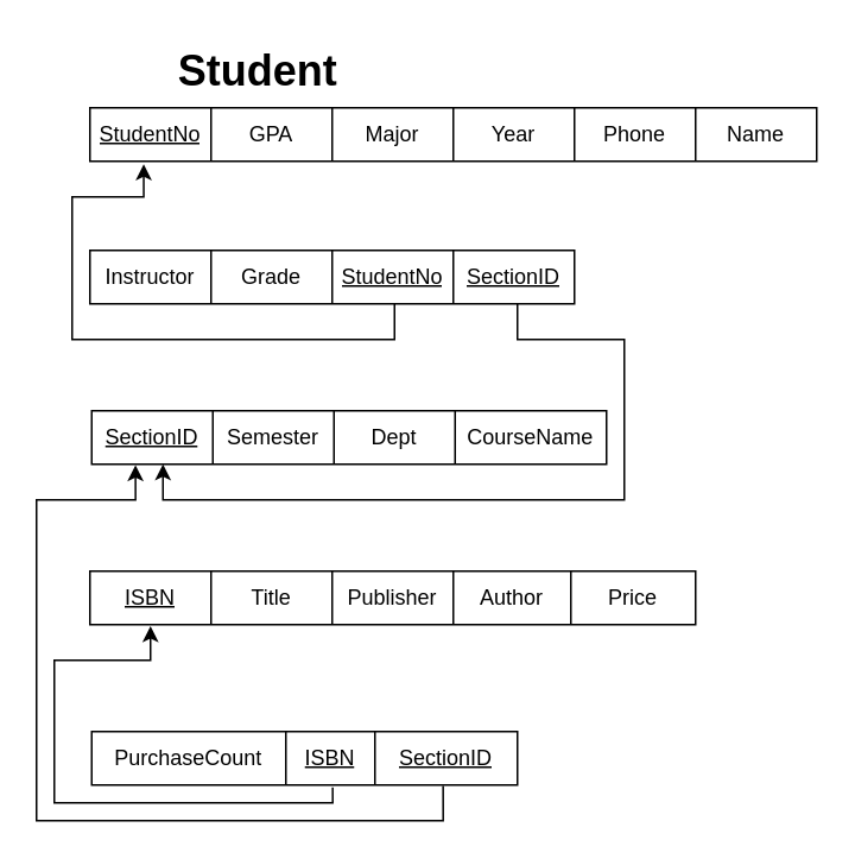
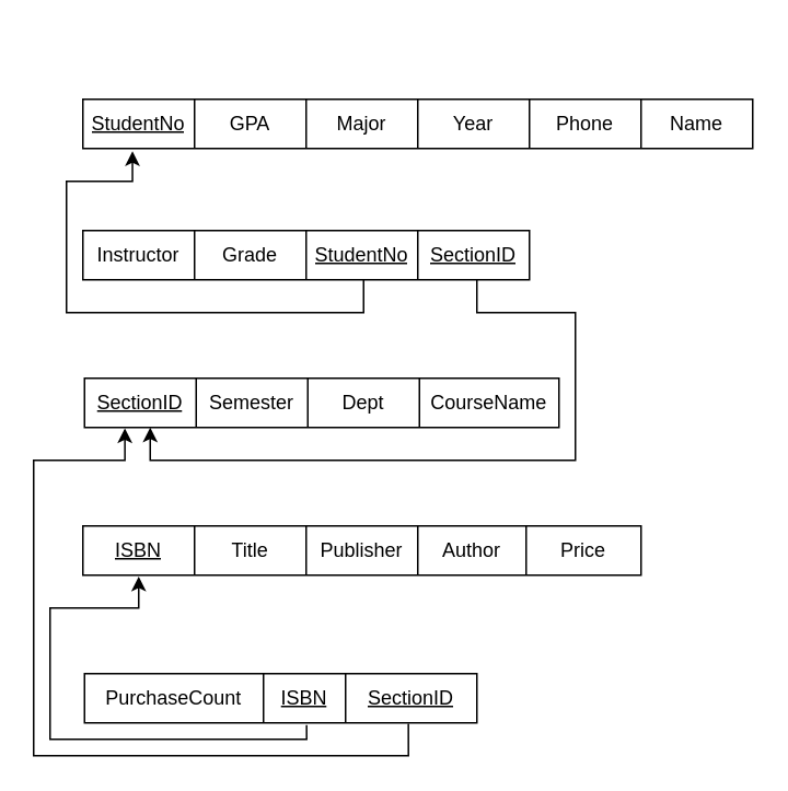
  <mxCell id="0" />
  <mxCell id="1" parent="0" />
  <mxCell id="2" value="" style="shape=table;html=1;whiteSpace=wrap;startSize=0;container=1;collapsible=0;childLayout=tableLayout;" vertex="1" parent="1"><mxGeometry x="50" y="140" width="272" height="30" as="geometry" /></mxCell>
  <mxCell id="3" value="" style="shape=tableRow;horizontal=0;startSize=0;swimlaneHead=0;swimlaneBody=0;top=0;left=0;bottom=0;right=0;collapsible=0;dropTarget=0;fillColor=none;points=[[0,0.5],[1,0.5]];portConstraint=eastwest;" vertex="1" parent="2"><mxGeometry width="272" height="30" as="geometry" /></mxCell>
  <mxCell id="4" value="Instructor" style="shape=partialRectangle;html=1;whiteSpace=wrap;connectable=0;fillColor=none;top=0;left=0;bottom=0;right=0;overflow=hidden;" vertex="1" parent="3"><mxGeometry width="68" height="30" as="geometry"><mxRectangle width="68" height="30" as="alternateBounds" /></mxGeometry></mxCell>
  <mxCell id="5" value="Grade" style="shape=partialRectangle;html=1;whiteSpace=wrap;connectable=0;fillColor=none;top=0;left=0;bottom=0;right=0;overflow=hidden;" vertex="1" parent="3"><mxGeometry x="68" width="68" height="30" as="geometry"><mxRectangle width="68" height="30" as="alternateBounds" /></mxGeometry></mxCell>
  <mxCell id="6" value="&lt;u&gt;StudentNo&lt;/u&gt;" style="shape=partialRectangle;html=1;whiteSpace=wrap;connectable=0;fillColor=none;top=0;left=0;bottom=0;right=0;overflow=hidden;" vertex="1" parent="3"><mxGeometry x="136" width="68" height="30" as="geometry"><mxRectangle width="68" height="30" as="alternateBounds" /></mxGeometry></mxCell>
  <mxCell id="7" value="&lt;u&gt;SectionID&lt;/u&gt;" style="shape=partialRectangle;html=1;whiteSpace=wrap;connectable=0;fillColor=none;top=0;left=0;bottom=0;right=0;overflow=hidden;" vertex="1" parent="3"><mxGeometry x="204" width="68" height="30" as="geometry"><mxRectangle width="68" height="30" as="alternateBounds" /></mxGeometry></mxCell>
  <mxCell id="8" value="" style="shape=table;html=1;whiteSpace=wrap;startSize=0;container=1;collapsible=0;childLayout=tableLayout;" vertex="1" parent="1"><mxGeometry x="51" y="230" width="289" height="30" as="geometry" /></mxCell>
  <mxCell id="9" value="" style="shape=tableRow;horizontal=0;startSize=0;swimlaneHead=0;swimlaneBody=0;top=0;left=0;bottom=0;right=0;collapsible=0;dropTarget=0;fillColor=none;points=[[0,0.5],[1,0.5]];portConstraint=eastwest;" vertex="1" parent="8"><mxGeometry width="289" height="30" as="geometry" /></mxCell>
  <mxCell id="10" value="&lt;u&gt;SectionID&lt;/u&gt;" style="shape=partialRectangle;html=1;whiteSpace=wrap;connectable=0;fillColor=none;top=0;left=0;bottom=0;right=0;overflow=hidden;" vertex="1" parent="9"><mxGeometry width="68" height="30" as="geometry"><mxRectangle width="68" height="30" as="alternateBounds" /></mxGeometry></mxCell>
  <mxCell id="11" value="Semester" style="shape=partialRectangle;html=1;whiteSpace=wrap;connectable=0;fillColor=none;top=0;left=0;bottom=0;right=0;overflow=hidden;" vertex="1" parent="9"><mxGeometry x="68" width="68" height="30" as="geometry"><mxRectangle width="68" height="30" as="alternateBounds" /></mxGeometry></mxCell>
  <mxCell id="12" value="Dept" style="shape=partialRectangle;html=1;whiteSpace=wrap;connectable=0;fillColor=none;top=0;left=0;bottom=0;right=0;overflow=hidden;" vertex="1" parent="9"><mxGeometry x="136" width="68" height="30" as="geometry"><mxRectangle width="68" height="30" as="alternateBounds" /></mxGeometry></mxCell>
  <mxCell id="13" value="CourseName" style="shape=partialRectangle;html=1;whiteSpace=wrap;connectable=0;fillColor=none;top=0;left=0;bottom=0;right=0;overflow=hidden;" vertex="1" parent="9"><mxGeometry x="204" width="85" height="30" as="geometry"><mxRectangle width="85" height="30" as="alternateBounds" /></mxGeometry></mxCell>
- <mxCell id="14" value="Student" style="text;strokeColor=none;fillColor=none;html=1;fontSize=24;fontStyle=1;verticalAlign=middle;align=center;" vertex="1" parent="1"><mxGeometry x="94" y="20" width="100" height="40" as="geometry" /></mxCell>
  <mxCell id="15" value="" style="shape=table;html=1;whiteSpace=wrap;startSize=0;container=1;collapsible=0;childLayout=tableLayout;" vertex="1" parent="1"><mxGeometry x="50" y="60" width="408" height="30" as="geometry" /></mxCell>
  <mxCell id="16" value="" style="shape=tableRow;horizontal=0;startSize=0;swimlaneHead=0;swimlaneBody=0;top=0;left=0;bottom=0;right=0;collapsible=0;dropTarget=0;fillColor=none;points=[[0,0.5],[1,0.5]];portConstraint=eastwest;" vertex="1" parent="15"><mxGeometry width="408" height="30" as="geometry" /></mxCell>
  <mxCell id="17" value="&lt;u&gt;StudentNo&lt;/u&gt;" style="shape=partialRectangle;html=1;whiteSpace=wrap;connectable=0;fillColor=none;top=0;left=0;bottom=0;right=0;overflow=hidden;" vertex="1" parent="16"><mxGeometry width="68" height="30" as="geometry"><mxRectangle width="68" height="30" as="alternateBounds" /></mxGeometry></mxCell>
  <mxCell id="18" value="GPA" style="shape=partialRectangle;html=1;whiteSpace=wrap;connectable=0;fillColor=none;top=0;left=0;bottom=0;right=0;overflow=hidden;" vertex="1" parent="16"><mxGeometry x="68" width="68" height="30" as="geometry"><mxRectangle width="68" height="30" as="alternateBounds" /></mxGeometry></mxCell>
  <mxCell id="19" value="Major" style="shape=partialRectangle;html=1;whiteSpace=wrap;connectable=0;fillColor=none;top=0;left=0;bottom=0;right=0;overflow=hidden;" vertex="1" parent="16"><mxGeometry x="136" width="68" height="30" as="geometry"><mxRectangle width="68" height="30" as="alternateBounds" /></mxGeometry></mxCell>
  <mxCell id="20" value="Year" style="shape=partialRectangle;html=1;whiteSpace=wrap;connectable=0;fillColor=none;top=0;left=0;bottom=0;right=0;overflow=hidden;" vertex="1" parent="16"><mxGeometry x="204" width="68" height="30" as="geometry"><mxRectangle width="68" height="30" as="alternateBounds" /></mxGeometry></mxCell>
  <mxCell id="21" value="Phone" style="shape=partialRectangle;html=1;whiteSpace=wrap;connectable=0;fillColor=none;top=0;left=0;bottom=0;right=0;overflow=hidden;" vertex="1" parent="16"><mxGeometry x="272" width="68" height="30" as="geometry"><mxRectangle width="68" height="30" as="alternateBounds" /></mxGeometry></mxCell>
  <mxCell id="22" value="Name" style="shape=partialRectangle;html=1;whiteSpace=wrap;connectable=0;fillColor=none;top=0;left=0;bottom=0;right=0;overflow=hidden;" vertex="1" parent="16"><mxGeometry x="340" width="68" height="30" as="geometry"><mxRectangle width="68" height="30" as="alternateBounds" /></mxGeometry></mxCell>
  <mxCell id="23" value="" style="edgeStyle=segmentEdgeStyle;endArrow=classic;html=1;rounded=0;" edge="1" parent="1" source="3"><mxGeometry width="50" height="50" relative="1" as="geometry"><mxPoint x="290" y="180" as="sourcePoint" /><mxPoint x="91" y="260" as="targetPoint" /><Array as="points"><mxPoint x="290" y="190" /><mxPoint x="350" y="190" /><mxPoint x="350" y="280" /><mxPoint x="91" y="280" /></Array></mxGeometry></mxCell>
  <mxCell id="24" value="" style="shape=table;html=1;whiteSpace=wrap;startSize=0;container=1;collapsible=0;childLayout=tableLayout;" vertex="1" parent="1"><mxGeometry x="51" y="410" width="239" height="30" as="geometry" /></mxCell>
  <mxCell id="25" value="" style="shape=tableRow;horizontal=0;startSize=0;swimlaneHead=0;swimlaneBody=0;top=0;left=0;bottom=0;right=0;collapsible=0;dropTarget=0;fillColor=none;points=[[0,0.5],[1,0.5]];portConstraint=eastwest;" vertex="1" parent="24"><mxGeometry width="239" height="30" as="geometry" /></mxCell>
  <mxCell id="26" value="PurchaseCount" style="shape=partialRectangle;html=1;whiteSpace=wrap;connectable=0;fillColor=none;top=0;left=0;bottom=0;right=0;overflow=hidden;" vertex="1" parent="25"><mxGeometry width="109" height="30" as="geometry"><mxRectangle width="109" height="30" as="alternateBounds" /></mxGeometry></mxCell>
  <mxCell id="27" value="&lt;u&gt;ISBN&lt;/u&gt;" style="shape=partialRectangle;html=1;whiteSpace=wrap;connectable=0;fillColor=none;top=0;left=0;bottom=0;right=0;overflow=hidden;" vertex="1" parent="25"><mxGeometry x="109" width="50" height="30" as="geometry"><mxRectangle width="50" height="30" as="alternateBounds" /></mxGeometry></mxCell>
  <mxCell id="28" value="&lt;u&gt;SectionID&lt;/u&gt;" style="shape=partialRectangle;html=1;whiteSpace=wrap;connectable=0;fillColor=none;top=0;left=0;bottom=0;right=0;overflow=hidden;" vertex="1" parent="25"><mxGeometry x="159" width="80" height="30" as="geometry"><mxRectangle width="80" height="30" as="alternateBounds" /></mxGeometry></mxCell>
  <mxCell id="29" value="" style="shape=table;html=1;whiteSpace=wrap;startSize=0;container=1;collapsible=0;childLayout=tableLayout;" vertex="1" parent="1"><mxGeometry x="50" y="320" width="340" height="30" as="geometry" /></mxCell>
  <mxCell id="30" value="" style="shape=tableRow;horizontal=0;startSize=0;swimlaneHead=0;swimlaneBody=0;top=0;left=0;bottom=0;right=0;collapsible=0;dropTarget=0;fillColor=none;points=[[0,0.5],[1,0.5]];portConstraint=eastwest;" vertex="1" parent="29"><mxGeometry width="340" height="30" as="geometry" /></mxCell>
  <mxCell id="31" value="&lt;u&gt;ISBN&lt;/u&gt;" style="shape=partialRectangle;html=1;whiteSpace=wrap;connectable=0;fillColor=none;top=0;left=0;bottom=0;right=0;overflow=hidden;" vertex="1" parent="30"><mxGeometry width="68" height="30" as="geometry"><mxRectangle width="68" height="30" as="alternateBounds" /></mxGeometry></mxCell>
  <mxCell id="32" value="Title" style="shape=partialRectangle;html=1;whiteSpace=wrap;connectable=0;fillColor=none;top=0;left=0;bottom=0;right=0;overflow=hidden;" vertex="1" parent="30"><mxGeometry x="68" width="68" height="30" as="geometry"><mxRectangle width="68" height="30" as="alternateBounds" /></mxGeometry></mxCell>
  <mxCell id="33" value="Publisher" style="shape=partialRectangle;html=1;whiteSpace=wrap;connectable=0;fillColor=none;top=0;left=0;bottom=0;right=0;overflow=hidden;" vertex="1" parent="30"><mxGeometry x="136" width="68" height="30" as="geometry"><mxRectangle width="68" height="30" as="alternateBounds" /></mxGeometry></mxCell>
  <mxCell id="34" value="Author" style="shape=partialRectangle;html=1;whiteSpace=wrap;connectable=0;fillColor=none;top=0;left=0;bottom=0;right=0;overflow=hidden;" vertex="1" parent="30"><mxGeometry x="204" width="66" height="30" as="geometry"><mxRectangle width="66" height="30" as="alternateBounds" /></mxGeometry></mxCell>
  <mxCell id="35" value="Price" style="shape=partialRectangle;html=1;whiteSpace=wrap;connectable=0;fillColor=none;top=0;left=0;bottom=0;right=0;overflow=hidden;" vertex="1" parent="30"><mxGeometry x="270" width="70" height="30" as="geometry"><mxRectangle width="70" height="30" as="alternateBounds" /></mxGeometry></mxCell>
  <mxCell id="36" value="" style="edgeStyle=segmentEdgeStyle;endArrow=classic;html=1;rounded=0;exitX=0.566;exitY=1.044;exitDx=0;exitDy=0;exitPerimeter=0;entryX=0.1;entryY=1.026;entryDx=0;entryDy=0;entryPerimeter=0;" edge="1" parent="1" source="25" target="30"><mxGeometry width="50" height="50" relative="1" as="geometry"><mxPoint x="102.172" y="482.67" as="sourcePoint" /><mxPoint x="80" y="360" as="targetPoint" /><Array as="points"><mxPoint x="186" y="450" /><mxPoint x="30" y="450" /><mxPoint x="30" y="370" /><mxPoint x="84" y="370" /></Array></mxGeometry></mxCell>
  <mxCell id="37" value="" style="edgeStyle=segmentEdgeStyle;endArrow=classic;html=1;rounded=0;exitX=0.566;exitY=1.044;exitDx=0;exitDy=0;exitPerimeter=0;entryX=0.085;entryY=1.015;entryDx=0;entryDy=0;entryPerimeter=0;" edge="1" parent="1" target="9"><mxGeometry width="50" height="50" relative="1" as="geometry"><mxPoint x="248.274" y="440.54" as="sourcePoint" /><mxPoint x="146" y="350" as="targetPoint" /><Array as="points"><mxPoint x="248" y="460" /><mxPoint x="20" y="460" /><mxPoint x="20" y="280" /><mxPoint x="76" y="280" /></Array></mxGeometry></mxCell>
  <mxCell id="38" value="" style="edgeStyle=segmentEdgeStyle;endArrow=classic;html=1;rounded=0;entryX=0.074;entryY=1.054;entryDx=0;entryDy=0;entryPerimeter=0;" edge="1" parent="1" target="16"><mxGeometry width="50" height="50" relative="1" as="geometry"><mxPoint x="221" y="170" as="sourcePoint" /><mxPoint x="80" y="120" as="targetPoint" /><Array as="points"><mxPoint x="221" y="190" /><mxPoint x="40" y="190" /><mxPoint x="40" y="110" /><mxPoint x="80" y="110" /></Array></mxGeometry></mxCell>
